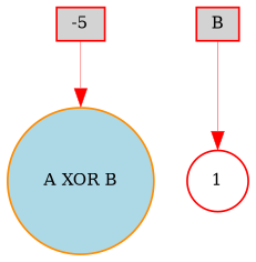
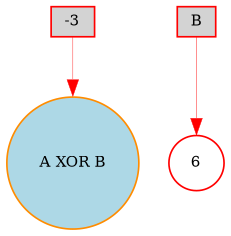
  digraph {
    node [color=red fillcolor=lightgray fontsize=9 shape=circle style=filled]
    edge [color=red style=solid]
    "A XOR B" [color=darkorange fillcolor=lightblue height=0.2 width=0.2]
    B [height=0.2 shape=box width=0.2]
-   1 [fillcolor=white height=0.2 width=0.2]
-   -3 [height=0.2 shape=box width=0.2 label=-5]
+   1 [fillcolor=white height=0.2 width=0.2 label=6]
+   -3 [height=0.2 shape=box width=0.2]
    B -> 1 [penwidth=0.26324491258182525]
    -3 -> "A XOR B" [penwidth=0.23124190925886276]
  }
